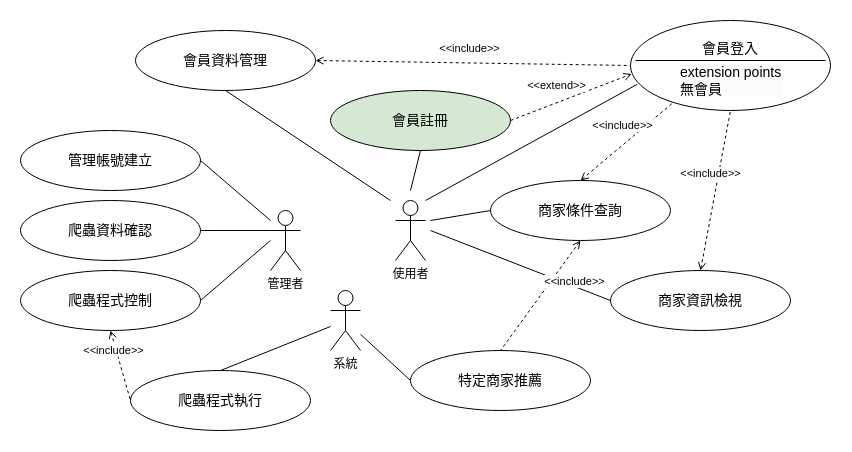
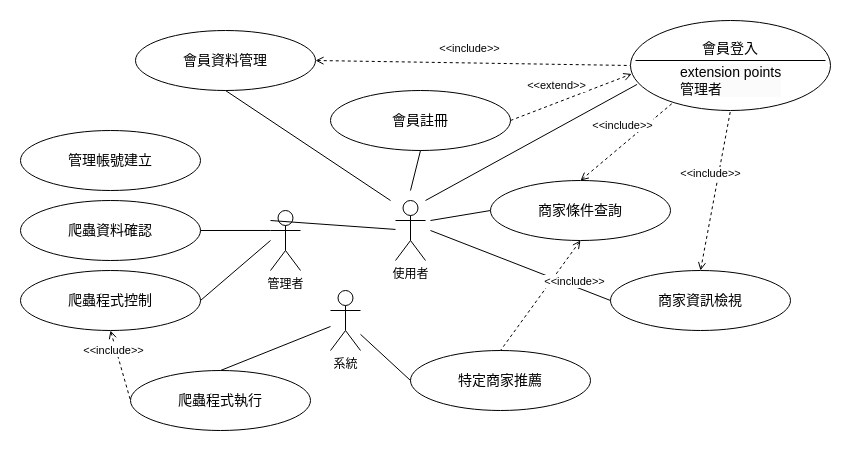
  <mxCell id="0" />
  <mxCell id="1" parent="0" />
  <mxCell id="2" value="使用者" style="shape=umlActor;verticalLabelPosition=bottom;verticalAlign=top;html=1;" parent="1" vertex="1"><mxGeometry x="395" y="200" width="30" height="60" as="geometry" /></mxCell>
  <mxCell id="3" value="&lt;font style=&quot;font-size: 14px;&quot;&gt;會員資料管理&lt;/font&gt;" style="ellipse;whiteSpace=wrap;html=1;" parent="1" vertex="1"><mxGeometry x="135" y="30" width="180" height="60" as="geometry" /></mxCell>
  <mxCell id="4" value="&lt;font style=&quot;font-size: 14px;&quot;&gt;商家條件查詢&lt;/font&gt;" style="ellipse;whiteSpace=wrap;html=1;" parent="1" vertex="1"><mxGeometry x="490" y="180" width="180" height="60" as="geometry" /></mxCell>
  <mxCell id="5" value="&lt;font style=&quot;font-size: 14px;&quot;&gt;商家資訊檢視&lt;/font&gt;" style="ellipse;whiteSpace=wrap;html=1;" parent="1" vertex="1"><mxGeometry x="610" y="270" width="180" height="60" as="geometry" /></mxCell>
  <mxCell id="6" value="&lt;span style=&quot;font-size: 14px;&quot;&gt;爬蟲資料確認&lt;/span&gt;" style="ellipse;whiteSpace=wrap;html=1;" parent="1" vertex="1"><mxGeometry x="20" y="200" width="180" height="60" as="geometry" /></mxCell>
  <mxCell id="7" value="&lt;span style=&quot;font-size: 14px;&quot;&gt;爬蟲程式控制&lt;/span&gt;" style="ellipse;whiteSpace=wrap;html=1;" parent="1" vertex="1"><mxGeometry x="20" y="270" width="180" height="60" as="geometry" /></mxCell>
  <mxCell id="8" value="管理者" style="shape=umlActor;verticalLabelPosition=bottom;verticalAlign=top;html=1;" parent="1" vertex="1"><mxGeometry x="270" y="210" width="30" height="60" as="geometry" /></mxCell>
  <mxCell id="9" value="" style="endArrow=none;html=1;rounded=0;entryX=1;entryY=0.5;entryDx=0;entryDy=0;exitX=0;exitY=0.333;exitDx=0;exitDy=0;exitPerimeter=0;" parent="1" source="8" target="6" edge="1"><mxGeometry width="50" height="50" relative="1" as="geometry"><mxPoint x="110" y="159.235" as="sourcePoint" /><mxPoint x="-130" y="131" as="targetPoint" /></mxGeometry></mxCell>
  <mxCell id="10" value="" style="endArrow=none;html=1;rounded=0;entryX=1;entryY=0.5;entryDx=0;entryDy=0;exitX=0;exitY=0.5;exitDx=0;exitDy=0;exitPerimeter=0;" parent="1" source="8" target="7" edge="1"><mxGeometry width="50" height="50" relative="1" as="geometry"><mxPoint x="110" y="160" as="sourcePoint" /><mxPoint x="-320" y="480" as="targetPoint" /></mxGeometry></mxCell>
  <mxCell id="11" value="&lt;span style=&quot;font-size: 14px;&quot;&gt;爬蟲程式執行&lt;/span&gt;" style="ellipse;whiteSpace=wrap;html=1;" parent="1" vertex="1"><mxGeometry x="130" y="370" width="180" height="60" as="geometry" /></mxCell>
  <mxCell id="12" value="&lt;span style=&quot;font-size: 14px;&quot;&gt;管理帳號建立&lt;/span&gt;" style="ellipse;whiteSpace=wrap;html=1;" parent="1" vertex="1"><mxGeometry x="20" y="130" width="180" height="60" as="geometry" /></mxCell>
- <mxCell id="13" value="" style="endArrow=none;html=1;rounded=0;entryX=1;entryY=0.5;entryDx=0;entryDy=0;exitX=0;exitY=0.167;exitDx=0;exitDy=0;exitPerimeter=0;" parent="1" source="8" target="12" edge="1"><mxGeometry width="50" height="50" relative="1" as="geometry"><mxPoint x="120" y="160" as="sourcePoint" /><mxPoint x="60" y="170" as="targetPoint" /></mxGeometry></mxCell>
- <mxCell id="14" value="&lt;font style=&quot;font-size: 14px;&quot;&gt;會員註冊&lt;/font&gt;" style="ellipse;whiteSpace=wrap;html=1;fillColor=#d5e8d4;" parent="1" vertex="1"><mxGeometry x="330" y="90" width="180" height="60" as="geometry" /></mxCell>
+ <mxCell id="13" value="" style="endArrow=none;html=1;rounded=0;exitX=0;exitY=0.167;exitDx=0;exitDy=0;exitPerimeter=0;" parent="1" source="8" target="2" edge="1"><mxGeometry width="50" height="50" relative="1" as="geometry"><mxPoint x="120" y="160" as="sourcePoint" /><mxPoint x="60" y="170" as="targetPoint" /></mxGeometry></mxCell>
+ <mxCell id="14" value="&lt;font style=&quot;font-size: 14px;&quot;&gt;會員註冊&lt;/font&gt;" style="ellipse;whiteSpace=wrap;html=1;" parent="1" vertex="1"><mxGeometry x="330" y="90" width="180" height="60" as="geometry" /></mxCell>
  <mxCell id="15" value="&lt;span style=&quot;font-size: 14px;&quot;&gt;特定商家推薦&lt;/span&gt;" style="ellipse;whiteSpace=wrap;html=1;" vertex="1" parent="1"><mxGeometry x="410" y="350" width="180" height="60" as="geometry" /></mxCell>
  <mxCell id="16" value="系統" style="shape=umlActor;verticalLabelPosition=bottom;verticalAlign=top;html=1;" vertex="1" parent="1"><mxGeometry x="330" y="290" width="30" height="60" as="geometry" /></mxCell>
  <mxCell id="17" value="" style="endArrow=none;html=1;rounded=0;entryX=0;entryY=0.5;entryDx=0;entryDy=0;exitX=1;exitY=0.5;exitDx=0;exitDy=0;startArrow=open;startFill=0;dashed=1;" edge="1" parent="1" source="3" target="29"><mxGeometry width="50" height="50" relative="1" as="geometry"><mxPoint x="830" y="210" as="sourcePoint" /><mxPoint x="880" y="160" as="targetPoint" /></mxGeometry></mxCell>
  <mxCell id="18" value="&amp;lt;&amp;lt;include&amp;gt;&amp;gt;" style="edgeLabel;html=1;align=center;verticalAlign=middle;resizable=0;points=[];" vertex="1" connectable="0" parent="17"><mxGeometry x="0.025" y="-1" relative="1" as="geometry"><mxPoint x="-7" y="-16" as="offset" /></mxGeometry></mxCell>
  <mxCell id="19" value="" style="endArrow=none;html=1;rounded=0;entryX=0.21;entryY=0.918;entryDx=0;entryDy=0;exitX=0.5;exitY=0;exitDx=0;exitDy=0;startArrow=open;startFill=0;entryPerimeter=0;dashed=1;" edge="1" parent="1" source="4" target="29"><mxGeometry width="50" height="50" relative="1" as="geometry"><mxPoint x="610" y="190" as="sourcePoint" /><mxPoint x="720" y="160" as="targetPoint" /></mxGeometry></mxCell>
  <mxCell id="20" value="&amp;lt;&amp;lt;include&amp;gt;&amp;gt;" style="edgeLabel;html=1;align=center;verticalAlign=middle;resizable=0;points=[];" vertex="1" connectable="0" parent="19"><mxGeometry x="0.025" y="-1" relative="1" as="geometry"><mxPoint x="-7" y="-16" as="offset" /></mxGeometry></mxCell>
  <mxCell id="21" value="" style="endArrow=none;html=1;rounded=0;entryX=0.5;entryY=1;entryDx=0;entryDy=0;exitX=0.5;exitY=0;exitDx=0;exitDy=0;startArrow=open;startFill=0;dashed=1;" edge="1" parent="1" source="5" target="29"><mxGeometry width="50" height="50" relative="1" as="geometry"><mxPoint x="630" y="210" as="sourcePoint" /><mxPoint x="740" y="140" as="targetPoint" /></mxGeometry></mxCell>
  <mxCell id="22" value="&amp;lt;&amp;lt;include&amp;gt;&amp;gt;" style="edgeLabel;html=1;align=center;verticalAlign=middle;resizable=0;points=[];" vertex="1" connectable="0" parent="21"><mxGeometry x="0.025" y="-1" relative="1" as="geometry"><mxPoint x="-7" y="-16" as="offset" /></mxGeometry></mxCell>
  <mxCell id="23" value="" style="endArrow=none;html=1;rounded=0;entryX=0.033;entryY=0.71;entryDx=0;entryDy=0;entryPerimeter=0;exitX=1;exitY=0;exitDx=0;exitDy=0;exitPerimeter=0;" edge="1" parent="1" source="2" target="29"><mxGeometry width="50" height="50" relative="1" as="geometry"><mxPoint x="460" y="220" as="sourcePoint" /><mxPoint x="670" y="210" as="targetPoint" /></mxGeometry></mxCell>
  <mxCell id="24" value="" style="endArrow=none;html=1;rounded=0;exitX=0.5;exitY=1;exitDx=0;exitDy=0;" edge="1" parent="1" source="3"><mxGeometry width="50" height="50" relative="1" as="geometry"><mxPoint x="440" y="210" as="sourcePoint" /><mxPoint x="390" y="200" as="targetPoint" /></mxGeometry></mxCell>
  <mxCell id="25" value="" style="endArrow=none;html=1;rounded=0;exitX=0;exitY=0.5;exitDx=0;exitDy=0;" edge="1" parent="1" source="4"><mxGeometry width="50" height="50" relative="1" as="geometry"><mxPoint x="420" y="140" as="sourcePoint" /><mxPoint x="430" y="220" as="targetPoint" /></mxGeometry></mxCell>
  <mxCell id="26" value="" style="endArrow=none;html=1;rounded=0;exitX=0;exitY=0.5;exitDx=0;exitDy=0;" edge="1" parent="1" source="5"><mxGeometry width="50" height="50" relative="1" as="geometry"><mxPoint x="518" y="220" as="sourcePoint" /><mxPoint x="430" y="230" as="targetPoint" /></mxGeometry></mxCell>
  <mxCell id="27" value="" style="endArrow=none;html=1;rounded=0;exitX=0.5;exitY=1;exitDx=0;exitDy=0;" edge="1" parent="1" source="14"><mxGeometry width="50" height="50" relative="1" as="geometry"><mxPoint x="600" y="310" as="sourcePoint" /><mxPoint x="410" y="190" as="targetPoint" /></mxGeometry></mxCell>
  <mxCell id="28" value="" style="group" vertex="1" connectable="0" parent="1"><mxGeometry x="630" y="20" width="200" height="90" as="geometry" /></mxCell>
  <mxCell id="29" value="&lt;font style=&quot;font-size: 14px;&quot;&gt;會員登入&lt;/font&gt;&lt;div&gt;&lt;font style=&quot;font-size: 14px;&quot;&gt;&lt;br&gt;&lt;/font&gt;&lt;/div&gt;&lt;div&gt;&lt;font style=&quot;font-size: 14px;&quot;&gt;&lt;br&gt;&lt;/font&gt;&lt;/div&gt;" style="ellipse;whiteSpace=wrap;html=1;" parent="28" vertex="1"><mxGeometry width="200" height="90" as="geometry" /></mxCell>
  <mxCell id="30" value="" style="endArrow=none;html=1;rounded=0;" edge="1" parent="28"><mxGeometry width="50" height="50" relative="1" as="geometry"><mxPoint x="5" y="40" as="sourcePoint" /><mxPoint x="195" y="40" as="targetPoint" /></mxGeometry></mxCell>
- <mxCell id="31" value="&lt;div style=&quot;forced-color-adjust: none; color: rgb(0, 0, 0); font-family: Helvetica; font-size: 12px; font-style: normal; font-variant-ligatures: normal; font-variant-caps: normal; font-weight: 400; letter-spacing: normal; orphans: 2; text-indent: 0px; text-transform: none; widows: 2; word-spacing: 0px; -webkit-text-stroke-width: 0px; white-space: normal; background-color: rgb(251, 251, 251); text-decoration-thickness: initial; text-decoration-style: initial; text-decoration-color: initial;&quot;&gt;&lt;font style=&quot;forced-color-adjust: none; font-size: 14px;&quot;&gt;extension points&lt;/font&gt;&lt;/div&gt;&lt;div style=&quot;forced-color-adjust: none; color: rgb(0, 0, 0); font-family: Helvetica; font-size: 12px; font-style: normal; font-variant-ligatures: normal; font-variant-caps: normal; font-weight: 400; letter-spacing: normal; orphans: 2; text-indent: 0px; text-transform: none; widows: 2; word-spacing: 0px; -webkit-text-stroke-width: 0px; white-space: normal; background-color: rgb(251, 251, 251); text-decoration-thickness: initial; text-decoration-style: initial; text-decoration-color: initial;&quot;&gt;&lt;span style=&quot;forced-color-adjust: none; font-size: 14px; background-color: initial;&quot;&gt;無會員&lt;/span&gt;&lt;/div&gt;" style="text;whiteSpace=wrap;html=1;verticalAlign=middle;align=left;" vertex="1" parent="28"><mxGeometry x="47.5" y="30" width="105" height="60" as="geometry" /></mxCell>
+ <mxCell id="31" value="&lt;div style=&quot;forced-color-adjust: none; color: rgb(0, 0, 0); font-family: Helvetica; font-size: 12px; font-style: normal; font-variant-ligatures: normal; font-variant-caps: normal; font-weight: 400; letter-spacing: normal; orphans: 2; text-indent: 0px; text-transform: none; widows: 2; word-spacing: 0px; -webkit-text-stroke-width: 0px; white-space: normal; background-color: rgb(251, 251, 251); text-decoration-thickness: initial; text-decoration-style: initial; text-decoration-color: initial;&quot;&gt;&lt;font style=&quot;forced-color-adjust: none; font-size: 14px;&quot;&gt;extension points&lt;/font&gt;&lt;/div&gt;&lt;div style=&quot;forced-color-adjust: none; color: rgb(0, 0, 0); font-family: Helvetica; font-size: 12px; font-style: normal; font-variant-ligatures: normal; font-variant-caps: normal; font-weight: 400; letter-spacing: normal; orphans: 2; text-indent: 0px; text-transform: none; widows: 2; word-spacing: 0px; -webkit-text-stroke-width: 0px; white-space: normal; background-color: rgb(251, 251, 251); text-decoration-thickness: initial; text-decoration-style: initial; text-decoration-color: initial;&quot;&gt;&lt;span style=&quot;forced-color-adjust: none; font-size: 14px; background-color: initial;&quot;&gt;管理者&lt;/span&gt;&lt;/div&gt;" style="text;whiteSpace=wrap;html=1;verticalAlign=middle;align=left;" vertex="1" parent="28"><mxGeometry x="47.5" y="30" width="105" height="60" as="geometry" /></mxCell>
  <mxCell id="32" value="" style="endArrow=open;html=1;rounded=0;entryX=0.006;entryY=0.594;entryDx=0;entryDy=0;exitX=1;exitY=0.5;exitDx=0;exitDy=0;startArrow=none;startFill=0;dashed=1;entryPerimeter=0;endFill=0;" edge="1" parent="1" source="14" target="29"><mxGeometry width="50" height="50" relative="1" as="geometry"><mxPoint x="650" y="200" as="sourcePoint" /><mxPoint x="910" y="205" as="targetPoint" /></mxGeometry></mxCell>
  <mxCell id="33" value="&amp;lt;&amp;lt;extend&amp;gt;&amp;gt;" style="edgeLabel;html=1;align=center;verticalAlign=middle;resizable=0;points=[];" vertex="1" connectable="0" parent="32"><mxGeometry x="0.025" y="-1" relative="1" as="geometry"><mxPoint x="-17" y="-12" as="offset" /></mxGeometry></mxCell>
  <mxCell id="34" value="" style="endArrow=none;html=1;rounded=0;entryX=0.5;entryY=0;entryDx=0;entryDy=0;startArrow=open;startFill=0;dashed=1;exitX=0.5;exitY=1;exitDx=0;exitDy=0;" edge="1" parent="1" source="4" target="15"><mxGeometry width="50" height="50" relative="1" as="geometry"><mxPoint x="680" y="310" as="sourcePoint" /><mxPoint x="740" y="120" as="targetPoint" /></mxGeometry></mxCell>
  <mxCell id="35" value="&amp;lt;&amp;lt;include&amp;gt;&amp;gt;" style="edgeLabel;html=1;align=center;verticalAlign=middle;resizable=0;points=[];" vertex="1" connectable="0" parent="34"><mxGeometry x="0.025" y="-1" relative="1" as="geometry"><mxPoint x="35" y="-16" as="offset" /></mxGeometry></mxCell>
  <mxCell id="36" value="" style="endArrow=none;html=1;rounded=0;entryX=0;entryY=0.5;entryDx=0;entryDy=0;startArrow=open;startFill=0;dashed=1;exitX=0.5;exitY=1;exitDx=0;exitDy=0;" edge="1" parent="1" source="7" target="11"><mxGeometry width="50" height="50" relative="1" as="geometry"><mxPoint x="1000" y="310" as="sourcePoint" /><mxPoint x="1010" y="355" as="targetPoint" /></mxGeometry></mxCell>
  <mxCell id="37" value="&amp;lt;&amp;lt;include&amp;gt;&amp;gt;" style="edgeLabel;html=1;align=center;verticalAlign=middle;resizable=0;points=[];" vertex="1" connectable="0" parent="36"><mxGeometry x="0.025" y="-1" relative="1" as="geometry"><mxPoint x="-7" y="-16" as="offset" /></mxGeometry></mxCell>
  <mxCell id="38" value="" style="endArrow=none;html=1;rounded=0;exitX=0;exitY=0.5;exitDx=0;exitDy=0;" edge="1" parent="1" source="15" target="16"><mxGeometry width="50" height="50" relative="1" as="geometry"><mxPoint x="280" y="250" as="sourcePoint" /><mxPoint x="380" y="340" as="targetPoint" /></mxGeometry></mxCell>
  <mxCell id="39" value="" style="endArrow=none;html=1;rounded=0;exitX=0.5;exitY=0;exitDx=0;exitDy=0;" edge="1" parent="1" source="11" target="16"><mxGeometry width="50" height="50" relative="1" as="geometry"><mxPoint x="440" y="350" as="sourcePoint" /><mxPoint x="330" y="340" as="targetPoint" /></mxGeometry></mxCell>
